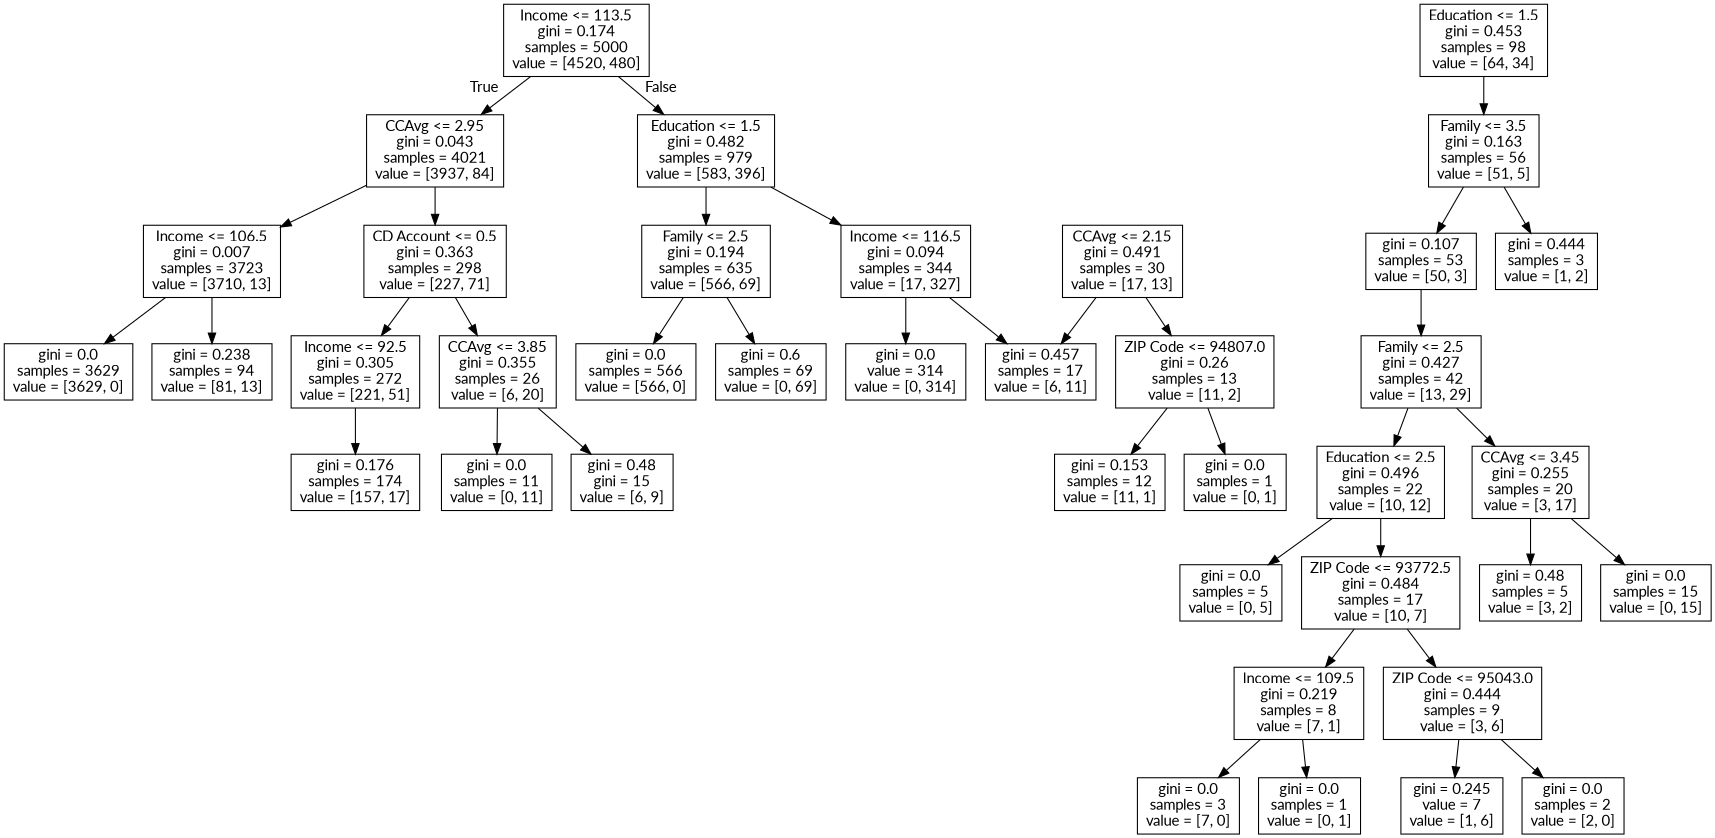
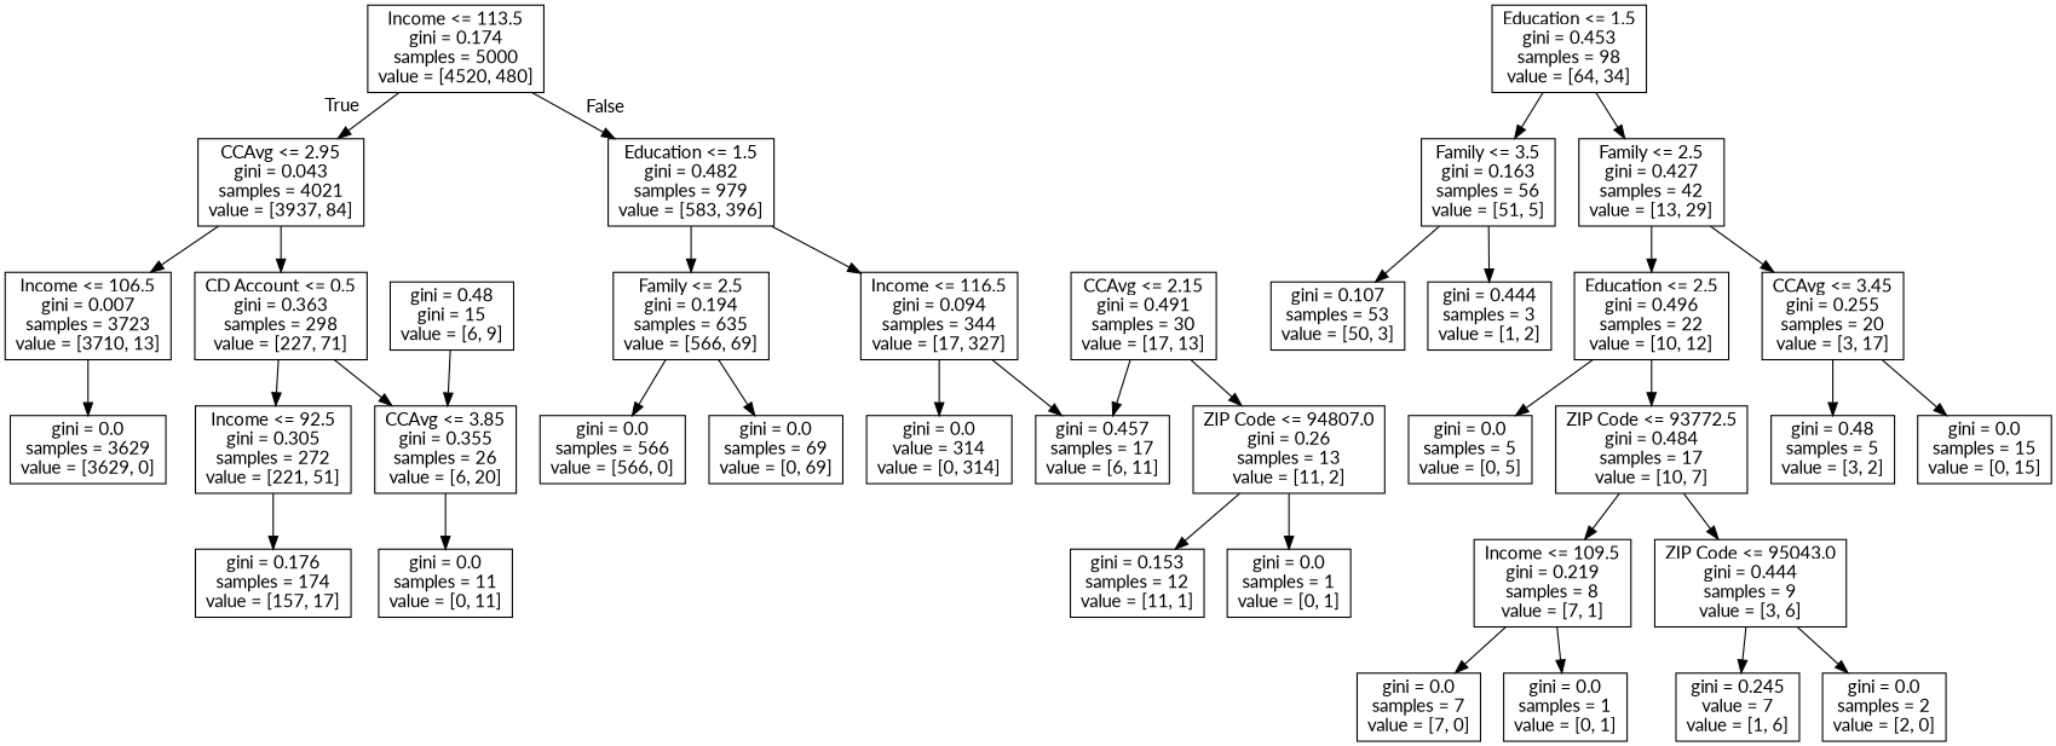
  digraph {
    fontname=Lato
    node [fontname=Lato shape=box]
    edge [fontname=Lato]
    n1 [label="Income <= 113.5\ngini = 0.174\nsamples = 5000\nvalue = [4520, 480]"]
    n2 [label="CCAvg <= 2.95\ngini = 0.043\nsamples = 4021\nvalue = [3937, 84]"]
    n3 [label="Education <= 1.5\ngini = 0.482\nsamples = 979\nvalue = [583, 396]"]
    n4 [label="Income <= 106.5\ngini = 0.007\nsamples = 3723\nvalue = [3710, 13]"]
    n5 [label="CD Account <= 0.5\ngini = 0.363\nsamples = 298\nvalue = [227, 71]"]
    n6 [label="Family <= 2.5\ngini = 0.194\nsamples = 635\nvalue = [566, 69]"]
    n7 [label="Income <= 116.5\ngini = 0.094\nsamples = 344\nvalue = [17, 327]"]
    n8 [label="gini = 0.0\nsamples = 3629\nvalue = [3629, 0]"]
-   n9 [label="gini = 0.238\nsamples = 94\nvalue = [81, 13]"]
    n10 [label="Income <= 92.5\ngini = 0.305\nsamples = 272\nvalue = [221, 51]"]
    n11 [label="CCAvg <= 3.85\ngini = 0.355\nsamples = 26\nvalue = [6, 20]"]
    n12 [label="gini = 0.176\nsamples = 174\nvalue = [157, 17]"]
    n13 [label="gini = 0.0\nsamples = 11\nvalue = [0, 11]"]
    n14 [label="gini = 0.48\ngini = 15\nvalue = [6, 9]"]
    n15 [label="Education <= 1.5\ngini = 0.453\nsamples = 98\nvalue = [64, 34]"]
    n16 [label="Family <= 3.5\ngini = 0.163\nsamples = 56\nvalue = [51, 5]"]
    n17 [label="Family <= 2.5\ngini = 0.427\nsamples = 42\nvalue = [13, 29]"]
    n18 [label="gini = 0.107\nsamples = 53\nvalue = [50, 3]"]
    n19 [label="gini = 0.444\nsamples = 3\nvalue = [1, 2]"]
    n20 [label="Education <= 2.5\ngini = 0.496\nsamples = 22\nvalue = [10, 12]"]
    n21 [label="CCAvg <= 3.45\ngini = 0.255\nsamples = 20\nvalue = [3, 17]"]
    n22 [label="gini = 0.0\nsamples = 5\nvalue = [0, 5]"]
    n23 [label="ZIP Code <= 93772.5\ngini = 0.484\nsamples = 17\nvalue = [10, 7]"]
    n24 [label="gini = 0.48\nsamples = 5\nvalue = [3, 2]"]
    n25 [label="gini = 0.0\nsamples = 15\nvalue = [0, 15]"]
    n26 [label="Income <= 109.5\ngini = 0.219\nsamples = 8\nvalue = [7, 1]"]
    n27 [label="ZIP Code <= 95043.0\ngini = 0.444\nsamples = 9\nvalue = [3, 6]"]
-   n28 [label="gini = 0.0\nsamples = 3\nvalue = [7, 0]"]
+   n28 [label="gini = 0.0\nsamples = 7\nvalue = [7, 0]"]
    n29 [label="gini = 0.0\nsamples = 1\nvalue = [0, 1]"]
    n30 [label="gini = 0.245\nvalue = 7\nvalue = [1, 6]"]
    n31 [label="gini = 0.0\nsamples = 2\nvalue = [2, 0]"]
    n32 [label="gini = 0.0\nsamples = 566\nvalue = [566, 0]"]
-   n33 [label="gini = 0.6\nsamples = 69\nvalue = [0, 69]"]
+   n33 [label="gini = 0.0\nsamples = 69\nvalue = [0, 69]"]
    n34 [label="gini = 0.0\nvalue = 314\nvalue = [0, 314]"]
    n35 [label="gini = 0.457\nsamples = 17\nvalue = [6, 11]"]
    n36 [label="CCAvg <= 2.15\ngini = 0.491\nsamples = 30\nvalue = [17, 13]"]
    n37 [label="ZIP Code <= 94807.0\ngini = 0.26\nsamples = 13\nvalue = [11, 2]"]
    n38 [label="gini = 0.153\nsamples = 12\nvalue = [11, 1]"]
    n39 [label="gini = 0.0\nsamples = 1\nvalue = [0, 1]"]
    n1 -> n2 [headlabel=True labelangle=45 labeldistance=2.5]
    n1 -> n3 [headlabel=False labelangle=-45 labeldistance=2.5]
    n2 -> n4
    n2 -> n5
    n3 -> n6
    n3 -> n7
    n4 -> n8
-   n4 -> n9
    n5 -> n10
    n5 -> n11
    n6 -> n32
    n6 -> n33
    n7 -> n34
    n7 -> n35
    n10 -> n12
    n11 -> n13
-   n11 -> n14
+   n14 -> n11
    n15 -> n16
-   n18 -> n17
+   n15 -> n17
    n16 -> n18
    n16 -> n19
    n17 -> n20
    n17 -> n21
    n20 -> n22
    n20 -> n23
    n21 -> n24
    n21 -> n25
    n23 -> n26
    n23 -> n27
    n26 -> n28
    n26 -> n29
    n27 -> n30
    n27 -> n31
    n36 -> n35
    n36 -> n37
    n37 -> n38
    n37 -> n39
  }
